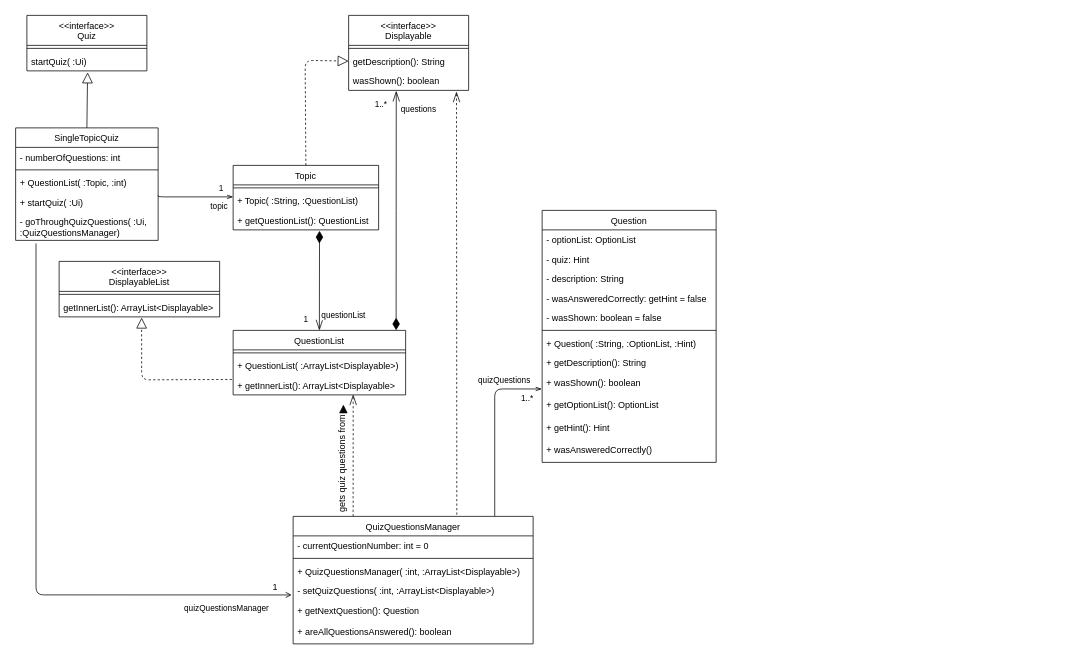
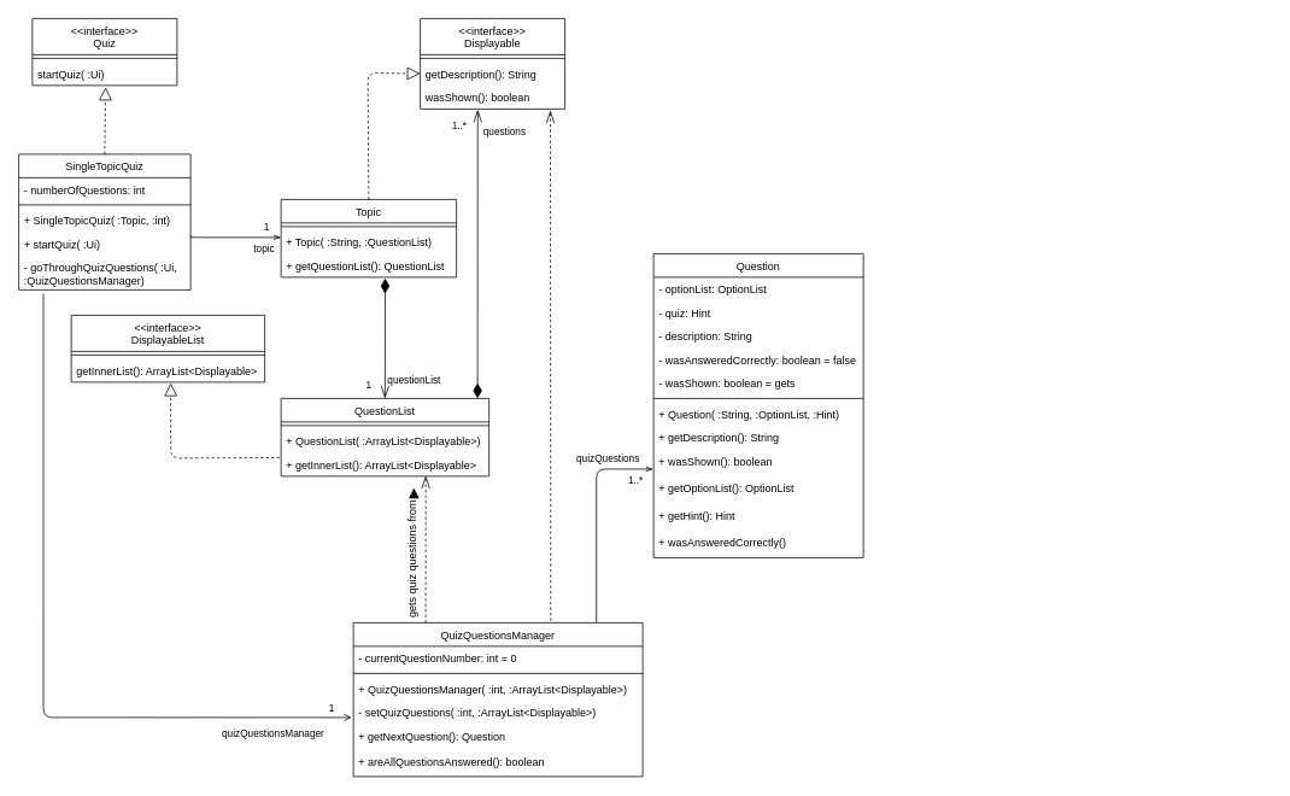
  <mxCell id="0" />
  <mxCell id="1" parent="0" />
- <mxCell id="2" value="" style="endArrow=block;dashed=0;endFill=0;endSize=12;html=1;exitX=0.5;exitY=0;exitDx=0;exitDy=0;entryX=0.506;entryY=1.077;entryDx=0;entryDy=0;entryPerimeter=0;" edge="1" parent="1" source="20" target="28"><mxGeometry width="160" relative="1" as="geometry"><mxPoint x="-90" y="140" as="sourcePoint" /><mxPoint x="115" y="100" as="targetPoint" /></mxGeometry></mxCell>
+ <mxCell id="2" value="" style="endArrow=block;dashed=1;endFill=0;endSize=12;html=1;exitX=0.5;exitY=0;exitDx=0;exitDy=0;entryX=0.506;entryY=1.077;entryDx=0;entryDy=0;entryPerimeter=0;" edge="1" parent="1" source="20" target="28"><mxGeometry width="160" relative="1" as="geometry"><mxPoint x="-90" y="140" as="sourcePoint" /><mxPoint x="115" y="100" as="targetPoint" /></mxGeometry></mxCell>
  <mxCell id="3" value="" style="resizable=0;align=left;verticalAlign=bottom;labelBackgroundColor=none;fontSize=12;" connectable="0" vertex="1" parent="1"><mxGeometry x="1404" y="444" as="geometry" /></mxCell>
  <mxCell id="4" value="topic&lt;br&gt;" style="endArrow=openThin;endFill=0;html=1;edgeStyle=orthogonalEdgeStyle;align=left;verticalAlign=top;" edge="1" parent="1" target="31"><mxGeometry x="0.375" relative="1" as="geometry"><mxPoint x="210" y="260" as="sourcePoint" /><mxPoint x="320" y="280" as="targetPoint" /><Array as="points"><mxPoint x="210" y="262" /></Array><mxPoint as="offset" /></mxGeometry></mxCell>
  <mxCell id="5" value="1" style="edgeLabel;html=1;align=center;verticalAlign=middle;resizable=0;points=[];" vertex="1" connectable="0" parent="4"><mxGeometry x="0.411" y="2" relative="1" as="geometry"><mxPoint x="13" y="-10" as="offset" /></mxGeometry></mxCell>
  <mxCell id="6" value="" style="endArrow=openThin;html=1;endSize=12;startArrow=diamondThin;startSize=14;startFill=1;edgeStyle=orthogonalEdgeStyle;align=left;verticalAlign=bottom;jumpSize=7;entryX=0.5;entryY=0;entryDx=0;entryDy=0;endFill=0;strokeWidth=1;exitX=0.594;exitY=1.048;exitDx=0;exitDy=0;exitPerimeter=0;" edge="1" parent="1" source="32" target="33"><mxGeometry x="-1" y="3" relative="1" as="geometry"><mxPoint x="400" y="310" as="sourcePoint" /><mxPoint x="411" y="400" as="targetPoint" /><Array as="points"><mxPoint x="425" y="310" /><mxPoint x="425" y="310" /></Array></mxGeometry></mxCell>
  <mxCell id="7" value="questionList" style="edgeLabel;html=1;align=center;verticalAlign=middle;resizable=0;points=[];" vertex="1" connectable="0" parent="6"><mxGeometry x="0.572" y="-2" relative="1" as="geometry"><mxPoint x="32.96" y="8" as="offset" /></mxGeometry></mxCell>
  <mxCell id="8" value="1" style="edgeLabel;html=1;align=center;verticalAlign=middle;resizable=0;points=[];" vertex="1" connectable="0" parent="6"><mxGeometry x="0.651" y="-1" relative="1" as="geometry"><mxPoint x="-18" y="6.97" as="offset" /></mxGeometry></mxCell>
  <mxCell id="9" value="" style="endArrow=openThin;endSize=12;dashed=1;html=1;strokeWidth=1;exitX=0.25;exitY=0;exitDx=0;exitDy=0;entryX=0.696;entryY=0.979;entryDx=0;entryDy=0;entryPerimeter=0;endFill=0;" edge="1" parent="1" source="41" target="36"><mxGeometry x="0.163" y="-16" width="160" relative="1" as="geometry"><mxPoint x="470" y="600" as="sourcePoint" /><mxPoint x="410" y="526" as="targetPoint" /><Array as="points" /><mxPoint as="offset" /></mxGeometry></mxCell>
  <mxCell id="10" value="" style="triangle;whiteSpace=wrap;html=1;gradientColor=#000000;fillColor=#0D0D0D;rotation=-90;strokeWidth=1;fontSize=7;" vertex="1" parent="1"><mxGeometry x="452" y="540" width="10" height="10" as="geometry" /></mxCell>
  <mxCell id="11" value="&lt;&lt;interface&gt;&gt;&#10;Displayable" style="swimlane;fontStyle=0;align=center;verticalAlign=top;childLayout=stackLayout;horizontal=1;startSize=40;horizontalStack=0;resizeParent=1;resizeParentMax=0;resizeLast=0;collapsible=1;marginBottom=0;" vertex="1" parent="1"><mxGeometry x="464" y="20" width="160" height="100" as="geometry" /></mxCell>
  <mxCell id="12" value="" style="line;strokeWidth=1;fillColor=none;align=left;verticalAlign=middle;spacingTop=-1;spacingLeft=3;spacingRight=3;rotatable=0;labelPosition=right;points=[];portConstraint=eastwest;" vertex="1" parent="11"><mxGeometry y="40" width="160" height="8" as="geometry" /></mxCell>
  <mxCell id="13" value="getDescription(): String" style="text;strokeColor=none;fillColor=none;align=left;verticalAlign=top;spacingLeft=4;spacingRight=4;overflow=hidden;rotatable=0;points=[[0,0.5],[1,0.5]];portConstraint=eastwest;" vertex="1" parent="11"><mxGeometry y="48" width="160" height="26" as="geometry" /></mxCell>
  <mxCell id="14" value="wasShown(): boolean" style="text;strokeColor=none;fillColor=none;align=left;verticalAlign=top;spacingLeft=4;spacingRight=4;overflow=hidden;rotatable=0;points=[[0,0.5],[1,0.5]];portConstraint=eastwest;" vertex="1" parent="11"><mxGeometry y="74" width="160" height="26" as="geometry" /></mxCell>
  <mxCell id="15" value="gets quiz questions from&amp;nbsp;" style="text;html=1;strokeColor=none;fillColor=none;align=center;verticalAlign=middle;whiteSpace=wrap;rounded=0;rotation=-90;" vertex="1" parent="1"><mxGeometry x="378" y="606" width="154" height="20" as="geometry" /></mxCell>
  <mxCell id="16" value="quizQuestionsManager" style="endArrow=open;endFill=0;html=1;edgeStyle=orthogonalEdgeStyle;align=left;verticalAlign=top;exitX=0.143;exitY=1.108;exitDx=0;exitDy=0;exitPerimeter=0;entryX=-0.006;entryY=0.721;entryDx=0;entryDy=0;entryPerimeter=0;" edge="1" parent="1" source="25" target="45"><mxGeometry x="0.641" y="-4" relative="1" as="geometry"><mxPoint x="88" y="320" as="sourcePoint" /><mxPoint x="297.32" y="793.786" as="targetPoint" /><Array as="points"><mxPoint x="47" y="793" /></Array><mxPoint as="offset" /></mxGeometry></mxCell>
  <mxCell id="17" value="1" style="edgeLabel;html=1;align=center;verticalAlign=middle;resizable=0;points=[];fontSize=12;" vertex="1" connectable="0" parent="16"><mxGeometry x="0.866" y="-1" relative="1" as="geometry"><mxPoint x="31.83" y="-11.02" as="offset" /></mxGeometry></mxCell>
  <mxCell id="18" value="quizQuestions" style="endArrow=openThin;endFill=0;html=1;edgeStyle=orthogonalEdgeStyle;align=left;verticalAlign=top;exitX=0.84;exitY=-0.003;exitDx=0;exitDy=0;exitPerimeter=0;entryX=-0.002;entryY=0.737;entryDx=0;entryDy=0;entryPerimeter=0;" edge="1" parent="1" source="41" target="62"><mxGeometry x="0.46" y="33" relative="1" as="geometry"><mxPoint x="772" y="642" as="sourcePoint" /><mxPoint x="1048" y="494" as="targetPoint" /><mxPoint x="-23" y="9" as="offset" /></mxGeometry></mxCell>
  <mxCell id="19" value="1..*" style="edgeLabel;html=1;align=center;verticalAlign=middle;resizable=0;points=[];" vertex="1" connectable="0" parent="18"><mxGeometry x="0.411" y="2" relative="1" as="geometry"><mxPoint x="45.17" y="6.51" as="offset" /></mxGeometry></mxCell>
  <mxCell id="20" value="SingleTopicQuiz" style="swimlane;fontStyle=0;align=center;verticalAlign=top;childLayout=stackLayout;horizontal=1;startSize=26;horizontalStack=0;resizeParent=1;resizeParentMax=0;resizeLast=0;collapsible=1;marginBottom=0;" vertex="1" parent="1"><mxGeometry x="20" y="170" width="190" height="150" as="geometry" /></mxCell>
  <mxCell id="21" value="- numberOfQuestions: int" style="text;strokeColor=none;fillColor=none;align=left;verticalAlign=top;spacingLeft=4;spacingRight=4;overflow=hidden;rotatable=0;points=[[0,0.5],[1,0.5]];portConstraint=eastwest;" vertex="1" parent="20"><mxGeometry y="26" width="190" height="26" as="geometry" /></mxCell>
  <mxCell id="22" value="" style="line;strokeWidth=1;fillColor=none;align=left;verticalAlign=middle;spacingTop=-1;spacingLeft=3;spacingRight=3;rotatable=0;labelPosition=right;points=[];portConstraint=eastwest;" vertex="1" parent="20"><mxGeometry y="52" width="190" height="8" as="geometry" /></mxCell>
- <mxCell id="23" value="+ QuestionList( :Topic, :int)" style="text;strokeColor=none;fillColor=none;align=left;verticalAlign=top;spacingLeft=4;spacingRight=4;overflow=hidden;rotatable=0;points=[[0,0.5],[1,0.5]];portConstraint=eastwest;" vertex="1" parent="20"><mxGeometry y="60" width="190" height="26" as="geometry" /></mxCell>
+ <mxCell id="23" value="+ SingleTopicQuiz( :Topic, :int)" style="text;strokeColor=none;fillColor=none;align=left;verticalAlign=top;spacingLeft=4;spacingRight=4;overflow=hidden;rotatable=0;points=[[0,0.5],[1,0.5]];portConstraint=eastwest;" vertex="1" parent="20"><mxGeometry y="60" width="190" height="26" as="geometry" /></mxCell>
  <mxCell id="24" value="+ startQuiz( :Ui)" style="text;strokeColor=none;fillColor=none;align=left;verticalAlign=top;spacingLeft=4;spacingRight=4;overflow=hidden;rotatable=0;points=[[0,0.5],[1,0.5]];portConstraint=eastwest;" vertex="1" parent="20"><mxGeometry y="86" width="190" height="26" as="geometry" /></mxCell>
  <mxCell id="25" value="- goThroughQuizQuestions( :Ui, &#10;:QuizQuestionsManager)" style="text;strokeColor=none;fillColor=none;align=left;verticalAlign=top;spacingLeft=4;spacingRight=4;overflow=hidden;rotatable=0;points=[[0,0.5],[1,0.5]];portConstraint=eastwest;" vertex="1" parent="20"><mxGeometry y="112" width="190" height="38" as="geometry" /></mxCell>
  <mxCell id="26" value="&lt;&lt;interface&gt;&gt;&#10;Quiz" style="swimlane;fontStyle=0;align=center;verticalAlign=top;childLayout=stackLayout;horizontal=1;startSize=40;horizontalStack=0;resizeParent=1;resizeParentMax=0;resizeLast=0;collapsible=1;marginBottom=0;" vertex="1" parent="1"><mxGeometry x="35" y="20" width="160" height="74" as="geometry" /></mxCell>
  <mxCell id="27" value="" style="line;strokeWidth=1;fillColor=none;align=left;verticalAlign=middle;spacingTop=-1;spacingLeft=3;spacingRight=3;rotatable=0;labelPosition=right;points=[];portConstraint=eastwest;" vertex="1" parent="26"><mxGeometry y="40" width="160" height="8" as="geometry" /></mxCell>
  <mxCell id="28" value="startQuiz( :Ui)" style="text;strokeColor=none;fillColor=none;align=left;verticalAlign=top;spacingLeft=4;spacingRight=4;overflow=hidden;rotatable=0;points=[[0,0.5],[1,0.5]];portConstraint=eastwest;" vertex="1" parent="26"><mxGeometry y="48" width="160" height="26" as="geometry" /></mxCell>
  <mxCell id="29" value="Topic&#10;" style="swimlane;fontStyle=0;align=center;verticalAlign=top;childLayout=stackLayout;horizontal=1;startSize=26;horizontalStack=0;resizeParent=1;resizeParentMax=0;resizeLast=0;collapsible=1;marginBottom=0;" vertex="1" parent="1"><mxGeometry x="310" y="220" width="194" height="86" as="geometry" /></mxCell>
  <mxCell id="30" value="" style="line;strokeWidth=1;fillColor=none;align=left;verticalAlign=middle;spacingTop=-1;spacingLeft=3;spacingRight=3;rotatable=0;labelPosition=right;points=[];portConstraint=eastwest;" vertex="1" parent="29"><mxGeometry y="26" width="194" height="8" as="geometry" /></mxCell>
  <mxCell id="31" value="+ Topic( :String, :QuestionList)" style="text;strokeColor=none;fillColor=none;align=left;verticalAlign=top;spacingLeft=4;spacingRight=4;overflow=hidden;rotatable=0;points=[[0,0.5],[1,0.5]];portConstraint=eastwest;" vertex="1" parent="29"><mxGeometry y="34" width="194" height="26" as="geometry" /></mxCell>
  <mxCell id="32" value="+ getQuestionList(): QuestionList" style="text;strokeColor=none;fillColor=none;align=left;verticalAlign=top;spacingLeft=4;spacingRight=4;overflow=hidden;rotatable=0;points=[[0,0.5],[1,0.5]];portConstraint=eastwest;" vertex="1" parent="29"><mxGeometry y="60" width="194" height="26" as="geometry" /></mxCell>
  <mxCell id="33" value="QuestionList&#10;" style="swimlane;fontStyle=0;align=center;verticalAlign=top;childLayout=stackLayout;horizontal=1;startSize=26;horizontalStack=0;resizeParent=1;resizeParentMax=0;resizeLast=0;collapsible=1;marginBottom=0;" vertex="1" parent="1"><mxGeometry x="310" y="440" width="230" height="86" as="geometry" /></mxCell>
  <mxCell id="34" value="" style="line;strokeWidth=1;fillColor=none;align=left;verticalAlign=middle;spacingTop=-1;spacingLeft=3;spacingRight=3;rotatable=0;labelPosition=right;points=[];portConstraint=eastwest;" vertex="1" parent="33"><mxGeometry y="26" width="230" height="8" as="geometry" /></mxCell>
  <mxCell id="35" value="+ QuestionList( :ArrayList&lt;Displayable&gt;)" style="text;strokeColor=none;fillColor=none;align=left;verticalAlign=top;spacingLeft=4;spacingRight=4;overflow=hidden;rotatable=0;points=[[0,0.5],[1,0.5]];portConstraint=eastwest;" vertex="1" parent="33"><mxGeometry y="34" width="230" height="26" as="geometry" /></mxCell>
  <mxCell id="36" value="+ getInnerList(): ArrayList&lt;Displayable&gt;" style="text;strokeColor=none;fillColor=none;align=left;verticalAlign=top;spacingLeft=4;spacingRight=4;overflow=hidden;rotatable=0;points=[[0,0.5],[1,0.5]];portConstraint=eastwest;" vertex="1" parent="33"><mxGeometry y="60" width="230" height="26" as="geometry" /></mxCell>
  <mxCell id="37" value="" style="endArrow=block;dashed=1;endFill=0;endSize=12;html=1;exitX=0.5;exitY=0;exitDx=0;exitDy=0;entryX=0;entryY=0.5;entryDx=0;entryDy=0;" edge="1" parent="1" source="29" target="13"><mxGeometry width="160" relative="1" as="geometry"><mxPoint x="424" y="202" as="sourcePoint" /><mxPoint x="410" y="78" as="targetPoint" /><Array as="points"><mxPoint x="406" y="80" /></Array></mxGeometry></mxCell>
  <mxCell id="38" value="" style="endArrow=openThin;html=1;endSize=12;startArrow=diamondThin;startSize=14;startFill=1;edgeStyle=orthogonalEdgeStyle;align=left;verticalAlign=bottom;jumpSize=7;endFill=0;strokeWidth=1;exitX=0.945;exitY=-0.001;exitDx=0;exitDy=0;exitPerimeter=0;entryX=0.397;entryY=1.028;entryDx=0;entryDy=0;entryPerimeter=0;" edge="1" parent="1" source="33" target="14"><mxGeometry x="-1" y="3" relative="1" as="geometry"><mxPoint x="502.236" y="163.998" as="sourcePoint" /><mxPoint x="527" y="128" as="targetPoint" /></mxGeometry></mxCell>
  <mxCell id="39" value="questions" style="edgeLabel;html=1;align=center;verticalAlign=middle;resizable=0;points=[];" vertex="1" connectable="0" parent="38"><mxGeometry x="0.572" y="-2" relative="1" as="geometry"><mxPoint x="26.5" y="-44.95" as="offset" /></mxGeometry></mxCell>
  <mxCell id="40" value="1..*" style="edgeLabel;html=1;align=center;verticalAlign=middle;resizable=0;points=[];" vertex="1" connectable="0" parent="38"><mxGeometry x="0.651" y="-1" relative="1" as="geometry"><mxPoint x="-22.51" y="-38.64" as="offset" /></mxGeometry></mxCell>
  <mxCell id="41" value="QuizQuestionsManager&#10;" style="swimlane;fontStyle=0;align=center;verticalAlign=top;childLayout=stackLayout;horizontal=1;startSize=26;horizontalStack=0;resizeParent=1;resizeParentMax=0;resizeLast=0;collapsible=1;marginBottom=0;" vertex="1" parent="1"><mxGeometry x="390" y="688" width="320" height="170" as="geometry" /></mxCell>
  <mxCell id="42" value="- currentQuestionNumber: int = 0" style="text;strokeColor=none;fillColor=none;align=left;verticalAlign=top;spacingLeft=4;spacingRight=4;overflow=hidden;rotatable=0;points=[[0,0.5],[1,0.5]];portConstraint=eastwest;" vertex="1" parent="41"><mxGeometry y="26" width="320" height="26" as="geometry" /></mxCell>
  <mxCell id="43" value="" style="line;strokeWidth=1;fillColor=none;align=left;verticalAlign=middle;spacingTop=-1;spacingLeft=3;spacingRight=3;rotatable=0;labelPosition=right;points=[];portConstraint=eastwest;" vertex="1" parent="41"><mxGeometry y="52" width="320" height="8" as="geometry" /></mxCell>
  <mxCell id="44" value="+ QuizQuestionsManager( :int, :ArrayList&lt;Displayable&gt;)" style="text;strokeColor=none;fillColor=none;align=left;verticalAlign=top;spacingLeft=4;spacingRight=4;overflow=hidden;rotatable=0;points=[[0,0.5],[1,0.5]];portConstraint=eastwest;" vertex="1" parent="41"><mxGeometry y="60" width="320" height="26" as="geometry" /></mxCell>
  <mxCell id="45" value="- setQuizQuestions( :int, :ArrayList&lt;Displayable&gt;)" style="text;strokeColor=none;fillColor=none;align=left;verticalAlign=top;spacingLeft=4;spacingRight=4;overflow=hidden;rotatable=0;points=[[0,0.5],[1,0.5]];portConstraint=eastwest;" vertex="1" parent="41"><mxGeometry y="86" width="320" height="26" as="geometry" /></mxCell>
  <mxCell id="46" value="+ getNextQuestion(): Question" style="text;strokeColor=none;fillColor=none;align=left;verticalAlign=top;spacingLeft=4;spacingRight=4;overflow=hidden;rotatable=0;points=[[0,0.5],[1,0.5]];portConstraint=eastwest;" vertex="1" parent="41"><mxGeometry y="112" width="320" height="28" as="geometry" /></mxCell>
  <mxCell id="47" value="+ areAllQuestionsAnswered(): boolean" style="text;strokeColor=none;fillColor=none;align=left;verticalAlign=top;spacingLeft=4;spacingRight=4;overflow=hidden;rotatable=0;points=[[0,0.5],[1,0.5]];portConstraint=eastwest;" vertex="1" parent="41"><mxGeometry y="140" width="320" height="30" as="geometry" /></mxCell>
  <mxCell id="48" value="" style="endArrow=openThin;endSize=12;dashed=1;html=1;strokeWidth=1;entryX=0.899;entryY=1.063;entryDx=0;entryDy=0;entryPerimeter=0;endFill=0;exitX=0.682;exitY=-0.013;exitDx=0;exitDy=0;exitPerimeter=0;" edge="1" parent="1" source="41" target="14"><mxGeometry x="0.163" y="-16" width="160" relative="1" as="geometry"><mxPoint x="569" y="688" as="sourcePoint" /><mxPoint x="572.08" y="524.004" as="targetPoint" /><Array as="points" /><mxPoint as="offset" /></mxGeometry></mxCell>
  <mxCell id="49" value="&lt;&lt;interface&gt;&gt;&#10;DisplayableList" style="swimlane;fontStyle=0;align=center;verticalAlign=top;childLayout=stackLayout;horizontal=1;startSize=40;horizontalStack=0;resizeParent=1;resizeParentMax=0;resizeLast=0;collapsible=1;marginBottom=0;" vertex="1" parent="1"><mxGeometry x="78" y="348" width="214" height="74" as="geometry" /></mxCell>
  <mxCell id="50" value="" style="line;strokeWidth=1;fillColor=none;align=left;verticalAlign=middle;spacingTop=-1;spacingLeft=3;spacingRight=3;rotatable=0;labelPosition=right;points=[];portConstraint=eastwest;" vertex="1" parent="49"><mxGeometry y="40" width="214" height="8" as="geometry" /></mxCell>
  <mxCell id="51" value="getInnerList(): ArrayList&lt;Displayable&gt;" style="text;strokeColor=none;fillColor=none;align=left;verticalAlign=top;spacingLeft=4;spacingRight=4;overflow=hidden;rotatable=0;points=[[0,0.5],[1,0.5]];portConstraint=eastwest;" vertex="1" parent="49"><mxGeometry y="48" width="214" height="26" as="geometry" /></mxCell>
  <mxCell id="52" value="" style="endArrow=block;dashed=1;endFill=0;endSize=12;html=1;entryX=0.514;entryY=1.037;entryDx=0;entryDy=0;entryPerimeter=0;exitX=-0.007;exitY=0.209;exitDx=0;exitDy=0;exitPerimeter=0;" edge="1" parent="1" source="36" target="51"><mxGeometry width="160" relative="1" as="geometry"><mxPoint x="188" y="508" as="sourcePoint" /><mxPoint x="192" y="436" as="targetPoint" /><Array as="points"><mxPoint x="188" y="506" /></Array></mxGeometry></mxCell>
  <mxCell id="53" value="Question&#10;" style="swimlane;fontStyle=0;align=center;verticalAlign=top;childLayout=stackLayout;horizontal=1;startSize=26;horizontalStack=0;resizeParent=1;resizeParentMax=0;resizeLast=0;collapsible=1;marginBottom=0;" vertex="1" parent="1"><mxGeometry x="722" y="280" width="232" height="336" as="geometry" /></mxCell>
  <mxCell id="54" value="- optionList: OptionList" style="text;strokeColor=none;fillColor=none;align=left;verticalAlign=top;spacingLeft=4;spacingRight=4;overflow=hidden;rotatable=0;points=[[0,0.5],[1,0.5]];portConstraint=eastwest;" vertex="1" parent="53"><mxGeometry y="26" width="232" height="26" as="geometry" /></mxCell>
  <mxCell id="55" value="- quiz: Hint" style="text;strokeColor=none;fillColor=none;align=left;verticalAlign=top;spacingLeft=4;spacingRight=4;overflow=hidden;rotatable=0;points=[[0,0.5],[1,0.5]];portConstraint=eastwest;" vertex="1" parent="53"><mxGeometry y="52" width="232" height="26" as="geometry" /></mxCell>
  <mxCell id="56" value="- description: String" style="text;strokeColor=none;fillColor=none;align=left;verticalAlign=top;spacingLeft=4;spacingRight=4;overflow=hidden;rotatable=0;points=[[0,0.5],[1,0.5]];portConstraint=eastwest;" vertex="1" parent="53"><mxGeometry y="78" width="232" height="26" as="geometry" /></mxCell>
- <mxCell id="57" value="- wasAnsweredCorrectly: getHint = false" style="text;strokeColor=none;fillColor=none;align=left;verticalAlign=top;spacingLeft=4;spacingRight=4;overflow=hidden;rotatable=0;points=[[0,0.5],[1,0.5]];portConstraint=eastwest;" vertex="1" parent="53"><mxGeometry y="104" width="232" height="26" as="geometry" /></mxCell>
- <mxCell id="58" value="- wasShown: boolean = false" style="text;strokeColor=none;fillColor=none;align=left;verticalAlign=top;spacingLeft=4;spacingRight=4;overflow=hidden;rotatable=0;points=[[0,0.5],[1,0.5]];portConstraint=eastwest;" vertex="1" parent="53"><mxGeometry y="130" width="232" height="26" as="geometry" /></mxCell>
+ <mxCell id="57" value="- wasAnsweredCorrectly: boolean = false" style="text;strokeColor=none;fillColor=none;align=left;verticalAlign=top;spacingLeft=4;spacingRight=4;overflow=hidden;rotatable=0;points=[[0,0.5],[1,0.5]];portConstraint=eastwest;" vertex="1" parent="53"><mxGeometry y="104" width="232" height="26" as="geometry" /></mxCell>
+ <mxCell id="58" value="- wasShown: boolean = gets" style="text;strokeColor=none;fillColor=none;align=left;verticalAlign=top;spacingLeft=4;spacingRight=4;overflow=hidden;rotatable=0;points=[[0,0.5],[1,0.5]];portConstraint=eastwest;" vertex="1" parent="53"><mxGeometry y="130" width="232" height="26" as="geometry" /></mxCell>
  <mxCell id="59" value="" style="line;strokeWidth=1;fillColor=none;align=left;verticalAlign=middle;spacingTop=-1;spacingLeft=3;spacingRight=3;rotatable=0;labelPosition=right;points=[];portConstraint=eastwest;" vertex="1" parent="53"><mxGeometry y="156" width="232" height="8" as="geometry" /></mxCell>
  <mxCell id="60" value="+ Question( :String, :OptionList, :Hint)" style="text;strokeColor=none;fillColor=none;align=left;verticalAlign=top;spacingLeft=4;spacingRight=4;overflow=hidden;rotatable=0;points=[[0,0.5],[1,0.5]];portConstraint=eastwest;" vertex="1" parent="53"><mxGeometry y="164" width="232" height="26" as="geometry" /></mxCell>
  <mxCell id="61" value="+ getDescription(): String&#10;" style="text;strokeColor=none;fillColor=none;align=left;verticalAlign=top;spacingLeft=4;spacingRight=4;overflow=hidden;rotatable=0;points=[[0,0.5],[1,0.5]];portConstraint=eastwest;" vertex="1" parent="53"><mxGeometry y="190" width="232" height="26" as="geometry" /></mxCell>
  <mxCell id="62" value="+ wasShown(): boolean&#10;" style="text;strokeColor=none;fillColor=none;align=left;verticalAlign=top;spacingLeft=4;spacingRight=4;overflow=hidden;rotatable=0;points=[[0,0.5],[1,0.5]];portConstraint=eastwest;" vertex="1" parent="53"><mxGeometry y="216" width="232" height="30" as="geometry" /></mxCell>
  <mxCell id="63" value="+ getOptionList(): OptionList" style="text;strokeColor=none;fillColor=none;align=left;verticalAlign=top;spacingLeft=4;spacingRight=4;overflow=hidden;rotatable=0;points=[[0,0.5],[1,0.5]];portConstraint=eastwest;" vertex="1" parent="53"><mxGeometry y="246" width="232" height="30" as="geometry" /></mxCell>
  <mxCell id="64" value="+ getHint(): Hint" style="text;strokeColor=none;fillColor=none;align=left;verticalAlign=top;spacingLeft=4;spacingRight=4;overflow=hidden;rotatable=0;points=[[0,0.5],[1,0.5]];portConstraint=eastwest;" vertex="1" parent="53"><mxGeometry y="276" width="232" height="30" as="geometry" /></mxCell>
  <mxCell id="65" value="+ wasAnsweredCorrectly()" style="text;strokeColor=none;fillColor=none;align=left;verticalAlign=top;spacingLeft=4;spacingRight=4;overflow=hidden;rotatable=0;points=[[0,0.5],[1,0.5]];portConstraint=eastwest;" vertex="1" parent="53"><mxGeometry y="306" width="232" height="30" as="geometry" /></mxCell>
